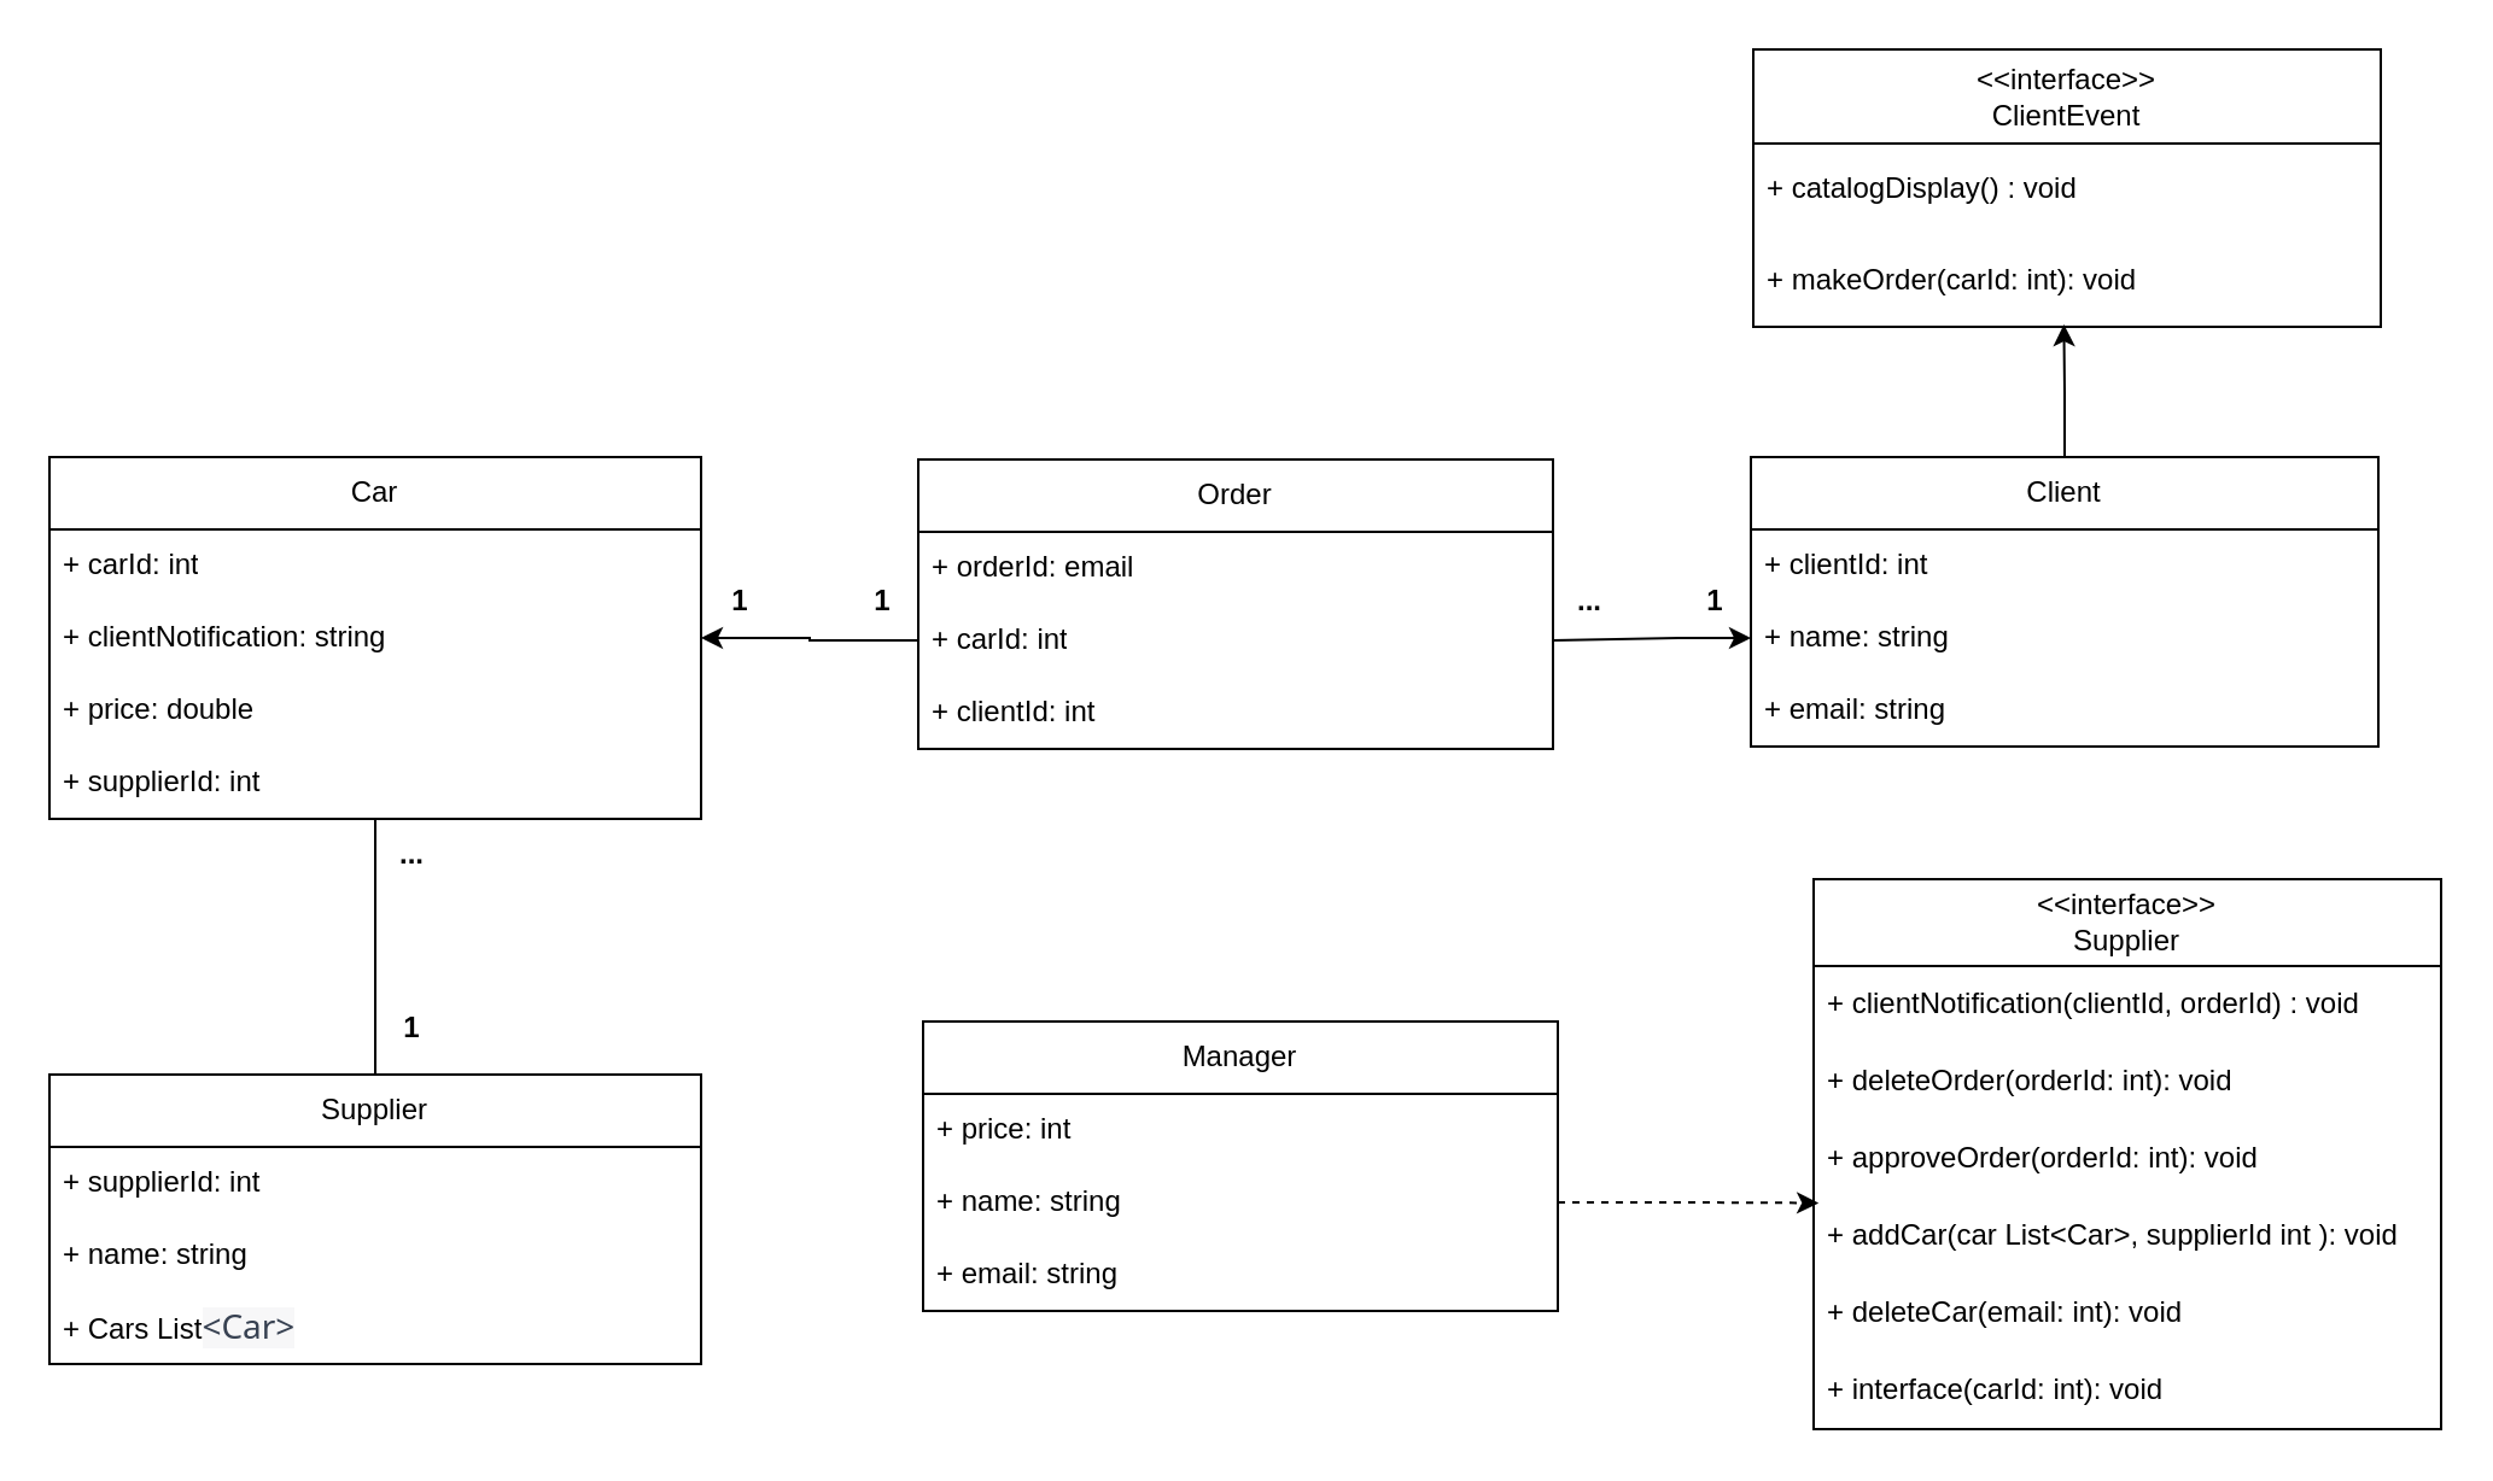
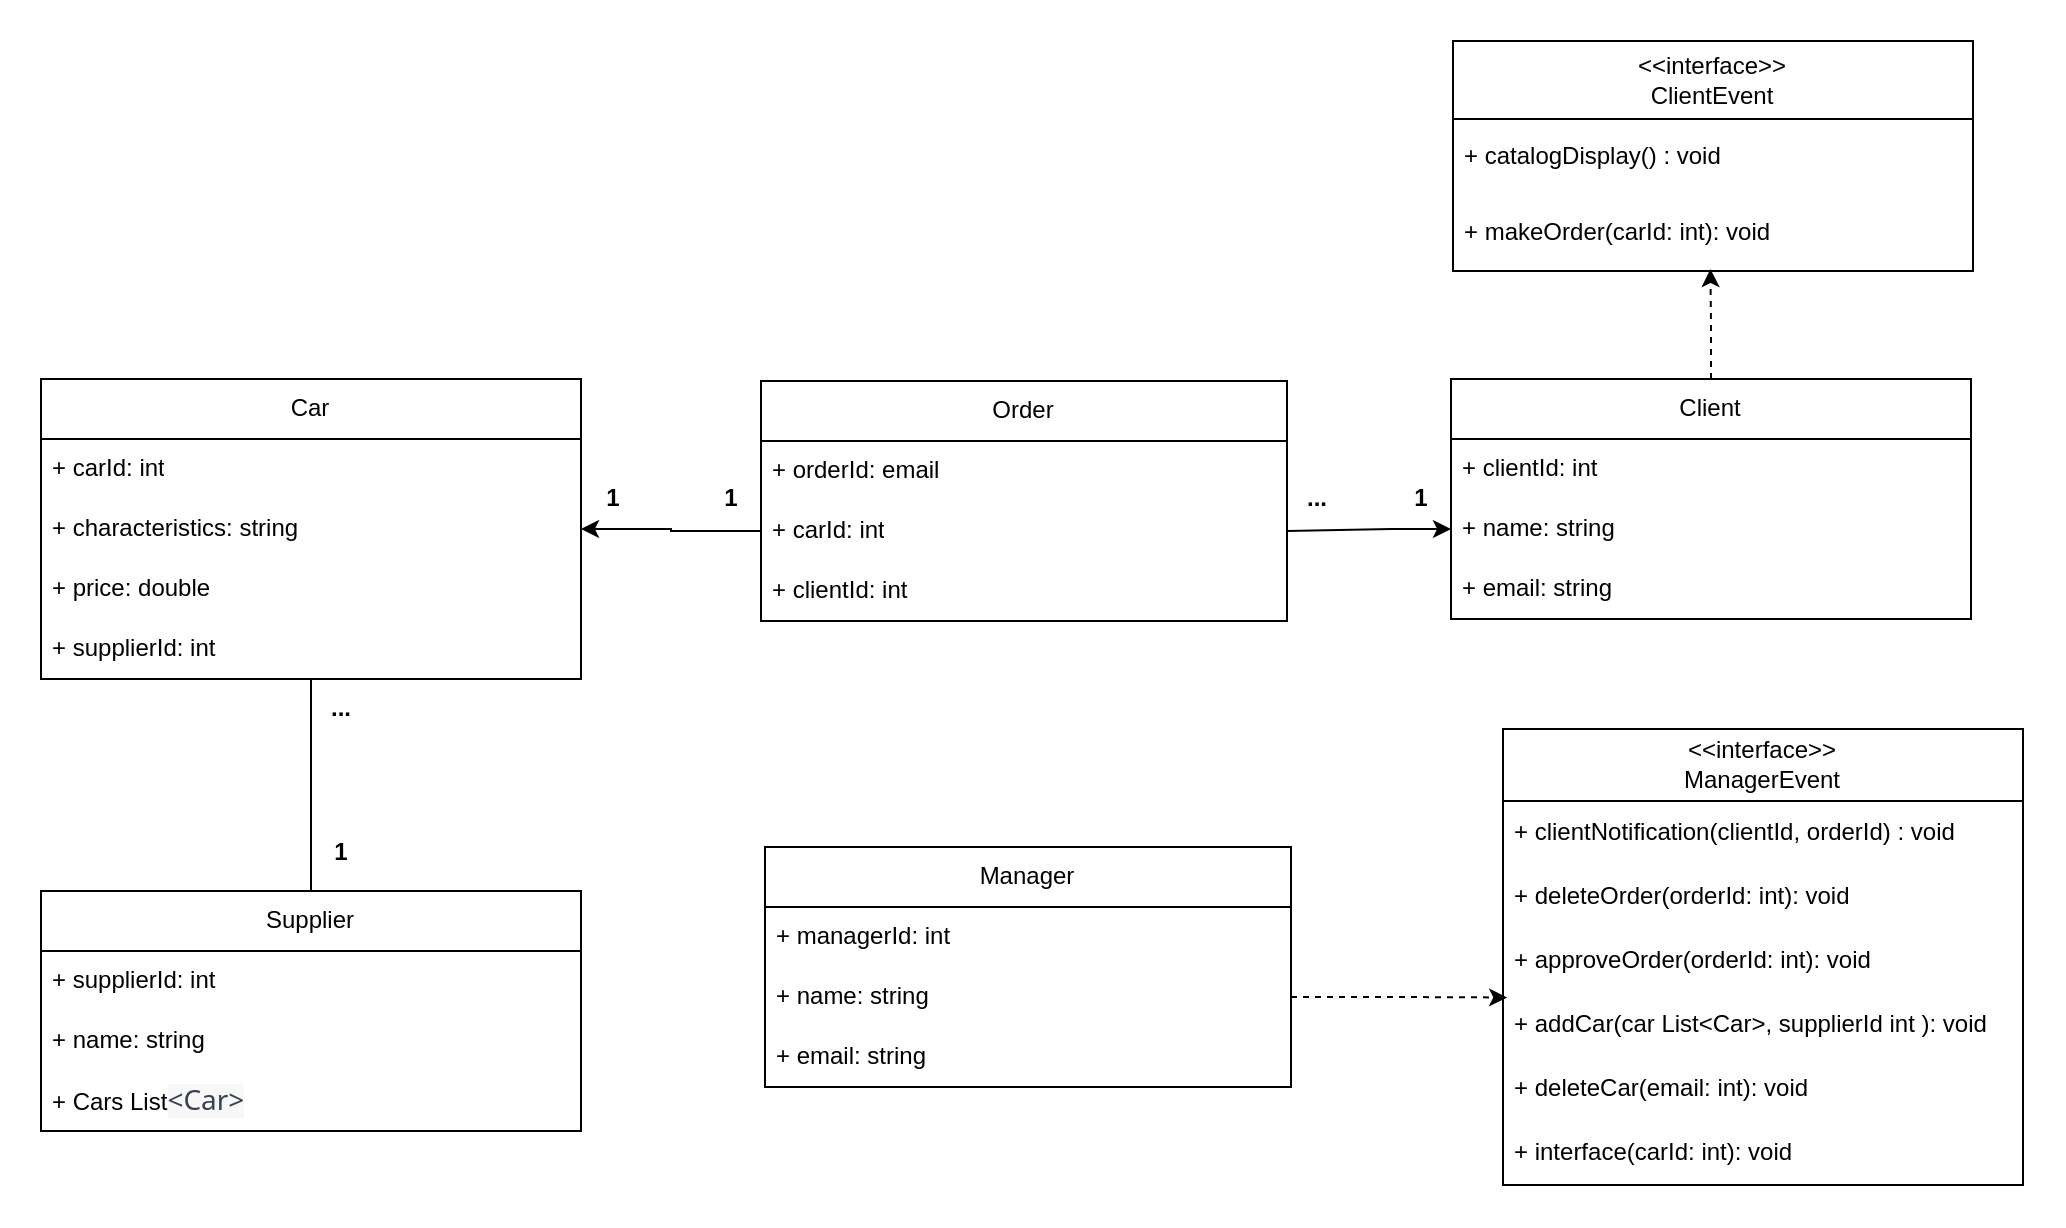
  <mxCell id="0" />
  <mxCell id="1" parent="0" />
  <mxCell id="2" style="edgeStyle=orthogonalEdgeStyle;rounded=0;orthogonalLoop=1;jettySize=auto;html=1;entryX=0.5;entryY=0;entryDx=0;entryDy=0;endArrow=none;" edge="1" parent="1" source="3" target="14"><mxGeometry relative="1" as="geometry" /></mxCell>
  <mxCell id="3" value="Car" style="swimlane;fontStyle=0;childLayout=stackLayout;horizontal=1;startSize=30;horizontalStack=0;resizeParent=1;resizeParentMax=0;resizeLast=0;collapsible=1;marginBottom=0;whiteSpace=wrap;html=1;" parent="1" vertex="1"><mxGeometry x="20" y="189" width="270" height="150" as="geometry" /></mxCell>
  <mxCell id="4" value="+ carId: int" style="text;strokeColor=none;fillColor=none;align=left;verticalAlign=middle;spacingLeft=4;spacingRight=4;overflow=hidden;points=[[0,0.5],[1,0.5]];portConstraint=eastwest;rotatable=0;whiteSpace=wrap;html=1;" parent="3" vertex="1"><mxGeometry y="30" width="270" height="30" as="geometry" /></mxCell>
- <mxCell id="5" value="+&amp;nbsp;clientNotification: string" style="text;strokeColor=none;fillColor=none;align=left;verticalAlign=middle;spacingLeft=4;spacingRight=4;overflow=hidden;points=[[0,0.5],[1,0.5]];portConstraint=eastwest;rotatable=0;whiteSpace=wrap;html=1;" parent="3" vertex="1"><mxGeometry y="60" width="270" height="30" as="geometry" /></mxCell>
+ <mxCell id="5" value="+&amp;nbsp;characteristics: string" style="text;strokeColor=none;fillColor=none;align=left;verticalAlign=middle;spacingLeft=4;spacingRight=4;overflow=hidden;points=[[0,0.5],[1,0.5]];portConstraint=eastwest;rotatable=0;whiteSpace=wrap;html=1;" parent="3" vertex="1"><mxGeometry y="60" width="270" height="30" as="geometry" /></mxCell>
  <mxCell id="6" value="+&amp;nbsp;price: double" style="text;strokeColor=none;fillColor=none;align=left;verticalAlign=middle;spacingLeft=4;spacingRight=4;overflow=hidden;points=[[0,0.5],[1,0.5]];portConstraint=eastwest;rotatable=0;whiteSpace=wrap;html=1;" parent="3" vertex="1"><mxGeometry y="90" width="270" height="30" as="geometry" /></mxCell>
  <mxCell id="7" value="+&amp;nbsp;supplierId: int" style="text;strokeColor=none;fillColor=none;align=left;verticalAlign=middle;spacingLeft=4;spacingRight=4;overflow=hidden;points=[[0,0.5],[1,0.5]];portConstraint=eastwest;rotatable=0;whiteSpace=wrap;html=1;" vertex="1" parent="3"><mxGeometry y="120" width="270" height="30" as="geometry" /></mxCell>
  <mxCell id="8" style="edgeStyle=orthogonalEdgeStyle;rounded=0;orthogonalLoop=1;jettySize=auto;html=1;entryX=1;entryY=0.5;entryDx=0;entryDy=0;startArrow=classic;startFill=1;endArrow=none;endFill=0;" parent="1" source="10" target="20" edge="1"><mxGeometry relative="1" as="geometry"><Array as="points"><mxPoint x="695" y="264" /><mxPoint x="695" y="264" /></Array></mxGeometry></mxCell>
- <mxCell id="9" style="edgeStyle=orthogonalEdgeStyle;rounded=0;orthogonalLoop=1;jettySize=auto;html=1;entryX=0.495;entryY=0.974;entryDx=0;entryDy=0;entryPerimeter=0;dashed=0;" edge="1" parent="1" source="10" target="33"><mxGeometry relative="1" as="geometry"><mxPoint x="855" y="126.2" as="targetPoint" /></mxGeometry></mxCell>
+ <mxCell id="9" style="edgeStyle=orthogonalEdgeStyle;rounded=0;orthogonalLoop=1;jettySize=auto;html=1;entryX=0.495;entryY=0.974;entryDx=0;entryDy=0;entryPerimeter=0;dashed=1;" edge="1" parent="1" source="10" target="33"><mxGeometry relative="1" as="geometry"><mxPoint x="855" y="126.2" as="targetPoint" /></mxGeometry></mxCell>
  <mxCell id="10" value="Client" style="swimlane;fontStyle=0;childLayout=stackLayout;horizontal=1;startSize=30;horizontalStack=0;resizeParent=1;resizeParentMax=0;resizeLast=0;collapsible=1;marginBottom=0;whiteSpace=wrap;html=1;" parent="1" vertex="1"><mxGeometry x="725" y="189" width="260" height="120" as="geometry" /></mxCell>
  <mxCell id="11" value="+ clientId: int" style="text;strokeColor=none;fillColor=none;align=left;verticalAlign=middle;spacingLeft=4;spacingRight=4;overflow=hidden;points=[[0,0.5],[1,0.5]];portConstraint=eastwest;rotatable=0;whiteSpace=wrap;html=1;" parent="10" vertex="1"><mxGeometry y="30" width="260" height="30" as="geometry" /></mxCell>
  <mxCell id="12" value="+&amp;nbsp;name: string" style="text;strokeColor=none;fillColor=none;align=left;verticalAlign=middle;spacingLeft=4;spacingRight=4;overflow=hidden;points=[[0,0.5],[1,0.5]];portConstraint=eastwest;rotatable=0;whiteSpace=wrap;html=1;" parent="10" vertex="1"><mxGeometry y="60" width="260" height="30" as="geometry" /></mxCell>
  <mxCell id="13" value="+&amp;nbsp;email: string" style="text;strokeColor=none;fillColor=none;align=left;verticalAlign=middle;spacingLeft=4;spacingRight=4;overflow=hidden;points=[[0,0.5],[1,0.5]];portConstraint=eastwest;rotatable=0;whiteSpace=wrap;html=1;" parent="10" vertex="1"><mxGeometry y="90" width="260" height="30" as="geometry" /></mxCell>
  <mxCell id="14" value="Supplier" style="swimlane;fontStyle=0;childLayout=stackLayout;horizontal=1;startSize=30;horizontalStack=0;resizeParent=1;resizeParentMax=0;resizeLast=0;collapsible=1;marginBottom=0;whiteSpace=wrap;html=1;" parent="1" vertex="1"><mxGeometry x="20" y="445" width="270" height="120" as="geometry" /></mxCell>
  <mxCell id="15" value="+ supplierId: int" style="text;strokeColor=none;fillColor=none;align=left;verticalAlign=middle;spacingLeft=4;spacingRight=4;overflow=hidden;points=[[0,0.5],[1,0.5]];portConstraint=eastwest;rotatable=0;whiteSpace=wrap;html=1;" parent="14" vertex="1"><mxGeometry y="30" width="270" height="30" as="geometry" /></mxCell>
  <mxCell id="16" value="+ name: string" style="text;strokeColor=none;fillColor=none;align=left;verticalAlign=middle;spacingLeft=4;spacingRight=4;overflow=hidden;points=[[0,0.5],[1,0.5]];portConstraint=eastwest;rotatable=0;whiteSpace=wrap;html=1;" parent="14" vertex="1"><mxGeometry y="60" width="270" height="30" as="geometry" /></mxCell>
  <mxCell id="17" value="+ Cars List&lt;font size=&quot;1&quot; face=&quot;Söhne, ui-sans-serif, system-ui, -apple-system, Segoe UI, Roboto, Ubuntu, Cantarell, Noto Sans, sans-serif, Helvetica Neue, Arial, Apple Color Emoji, Segoe UI Emoji, Segoe UI Symbol, Noto Color Emoji&quot; color=&quot;#374151&quot;&gt;&lt;span style=&quot;background-color: rgb(247, 247, 248); font-size: 14px;&quot;&gt;&amp;lt;Car&amp;gt;&lt;/span&gt;&lt;/font&gt;" style="text;strokeColor=none;fillColor=none;align=left;verticalAlign=middle;spacingLeft=4;spacingRight=4;overflow=hidden;points=[[0,0.5],[1,0.5]];portConstraint=eastwest;rotatable=0;whiteSpace=wrap;html=1;" parent="14" vertex="1"><mxGeometry y="90" width="270" height="30" as="geometry" /></mxCell>
  <mxCell id="18" value="Order" style="swimlane;fontStyle=0;childLayout=stackLayout;horizontal=1;startSize=30;horizontalStack=0;resizeParent=1;resizeParentMax=0;resizeLast=0;collapsible=1;marginBottom=0;whiteSpace=wrap;html=1;" parent="1" vertex="1"><mxGeometry x="380" y="190" width="263" height="120" as="geometry" /></mxCell>
  <mxCell id="19" value="+ orderId: email" style="text;strokeColor=none;fillColor=none;align=left;verticalAlign=middle;spacingLeft=4;spacingRight=4;overflow=hidden;points=[[0,0.5],[1,0.5]];portConstraint=eastwest;rotatable=0;whiteSpace=wrap;html=1;" parent="18" vertex="1"><mxGeometry y="30" width="263" height="30" as="geometry" /></mxCell>
  <mxCell id="20" value="+ carId: int" style="text;strokeColor=none;fillColor=none;align=left;verticalAlign=middle;spacingLeft=4;spacingRight=4;overflow=hidden;points=[[0,0.5],[1,0.5]];portConstraint=eastwest;rotatable=0;whiteSpace=wrap;html=1;" parent="18" vertex="1"><mxGeometry y="60" width="263" height="30" as="geometry" /></mxCell>
  <mxCell id="21" value="+ clientId: int" style="text;strokeColor=none;fillColor=none;align=left;verticalAlign=middle;spacingLeft=4;spacingRight=4;overflow=hidden;points=[[0,0.5],[1,0.5]];portConstraint=eastwest;rotatable=0;whiteSpace=wrap;html=1;" parent="18" vertex="1"><mxGeometry y="90" width="263" height="30" as="geometry" /></mxCell>
  <mxCell id="22" style="edgeStyle=orthogonalEdgeStyle;rounded=0;orthogonalLoop=1;jettySize=auto;html=1;entryX=0;entryY=0.5;entryDx=0;entryDy=0;exitX=1;exitY=0.5;exitDx=0;exitDy=0;startArrow=classic;startFill=1;endArrow=none;endFill=0;" parent="1" source="5" target="20" edge="1"><mxGeometry relative="1" as="geometry"><Array as="points" /></mxGeometry></mxCell>
  <mxCell id="23" value="&lt;b&gt;1&lt;/b&gt;" style="text;html=1;align=center;verticalAlign=middle;resizable=0;points=[];autosize=1;strokeColor=none;fillColor=none;" parent="1" vertex="1"><mxGeometry x="695" y="234" width="30" height="30" as="geometry" /></mxCell>
  <mxCell id="24" value="&lt;b&gt;...&lt;/b&gt;" style="text;html=1;align=center;verticalAlign=middle;resizable=0;points=[];autosize=1;strokeColor=none;fillColor=none;" parent="1" vertex="1"><mxGeometry x="643" y="234" width="30" height="30" as="geometry" /></mxCell>
  <mxCell id="25" value="&lt;b&gt;1&lt;/b&gt;" style="text;html=1;align=center;verticalAlign=middle;resizable=0;points=[];autosize=1;strokeColor=none;fillColor=none;" parent="1" vertex="1"><mxGeometry x="350" y="234" width="30" height="30" as="geometry" /></mxCell>
  <mxCell id="26" value="&lt;b&gt;1&lt;/b&gt;" style="text;html=1;align=center;verticalAlign=middle;resizable=0;points=[];autosize=1;strokeColor=none;fillColor=none;" parent="1" vertex="1"><mxGeometry x="291" y="234" width="30" height="30" as="geometry" /></mxCell>
  <mxCell id="27" value="Manager" style="swimlane;fontStyle=0;childLayout=stackLayout;horizontal=1;startSize=30;horizontalStack=0;resizeParent=1;resizeParentMax=0;resizeLast=0;collapsible=1;marginBottom=0;whiteSpace=wrap;html=1;" vertex="1" parent="1"><mxGeometry x="382" y="423" width="263" height="120" as="geometry" /></mxCell>
- <mxCell id="28" value="+ price: int" style="text;strokeColor=none;fillColor=none;align=left;verticalAlign=middle;spacingLeft=4;spacingRight=4;overflow=hidden;points=[[0,0.5],[1,0.5]];portConstraint=eastwest;rotatable=0;whiteSpace=wrap;html=1;" vertex="1" parent="27"><mxGeometry y="30" width="263" height="30" as="geometry" /></mxCell>
+ <mxCell id="28" value="+ managerId: int" style="text;strokeColor=none;fillColor=none;align=left;verticalAlign=middle;spacingLeft=4;spacingRight=4;overflow=hidden;points=[[0,0.5],[1,0.5]];portConstraint=eastwest;rotatable=0;whiteSpace=wrap;html=1;" vertex="1" parent="27"><mxGeometry y="30" width="263" height="30" as="geometry" /></mxCell>
  <mxCell id="29" value="+&amp;nbsp;name: string" style="text;strokeColor=none;fillColor=none;align=left;verticalAlign=middle;spacingLeft=4;spacingRight=4;overflow=hidden;points=[[0,0.5],[1,0.5]];portConstraint=eastwest;rotatable=0;whiteSpace=wrap;html=1;" vertex="1" parent="27"><mxGeometry y="60" width="263" height="30" as="geometry" /></mxCell>
  <mxCell id="30" value="+&amp;nbsp;email: string" style="text;strokeColor=none;fillColor=none;align=left;verticalAlign=middle;spacingLeft=4;spacingRight=4;overflow=hidden;points=[[0,0.5],[1,0.5]];portConstraint=eastwest;rotatable=0;whiteSpace=wrap;html=1;" vertex="1" parent="27"><mxGeometry y="90" width="263" height="30" as="geometry" /></mxCell>
  <mxCell id="31" value="&amp;lt;&amp;lt;interface&amp;gt;&amp;gt;&lt;br&gt;ClientEvent" style="swimlane;fontStyle=0;childLayout=stackLayout;horizontal=1;startSize=39;horizontalStack=0;resizeParent=1;resizeParentMax=0;resizeLast=0;collapsible=1;marginBottom=0;whiteSpace=wrap;html=1;" vertex="1" parent="1"><mxGeometry x="726" y="20" width="260" height="115" as="geometry" /></mxCell>
  <mxCell id="32" value="+ catalogDisplay() : void" style="text;strokeColor=none;fillColor=none;align=left;verticalAlign=middle;spacingLeft=4;spacingRight=4;overflow=hidden;points=[[0,0.5],[1,0.5]];portConstraint=eastwest;rotatable=0;whiteSpace=wrap;html=1;" vertex="1" parent="31"><mxGeometry y="39" width="260" height="38" as="geometry" /></mxCell>
  <mxCell id="33" value="+ makeOrder(carId: int): void" style="text;strokeColor=none;fillColor=none;align=left;verticalAlign=middle;spacingLeft=4;spacingRight=4;overflow=hidden;points=[[0,0.5],[1,0.5]];portConstraint=eastwest;rotatable=0;whiteSpace=wrap;html=1;" vertex="1" parent="31"><mxGeometry y="77" width="260" height="38" as="geometry" /></mxCell>
- <mxCell id="34" value="&amp;lt;&amp;lt;interface&amp;gt;&amp;gt;&lt;br&gt;Supplier" style="swimlane;fontStyle=0;childLayout=stackLayout;horizontal=1;startSize=36;horizontalStack=0;resizeParent=1;resizeParentMax=0;resizeLast=0;collapsible=1;marginBottom=0;whiteSpace=wrap;html=1;" vertex="1" parent="1"><mxGeometry x="751" y="364" width="260" height="228" as="geometry" /></mxCell>
+ <mxCell id="34" value="&amp;lt;&amp;lt;interface&amp;gt;&amp;gt;&lt;br&gt;ManagerEvent" style="swimlane;fontStyle=0;childLayout=stackLayout;horizontal=1;startSize=36;horizontalStack=0;resizeParent=1;resizeParentMax=0;resizeLast=0;collapsible=1;marginBottom=0;whiteSpace=wrap;html=1;" vertex="1" parent="1"><mxGeometry x="751" y="364" width="260" height="228" as="geometry" /></mxCell>
  <mxCell id="35" value="+ clientNotification(clientId, orderId) : void" style="text;strokeColor=none;fillColor=none;align=left;verticalAlign=middle;spacingLeft=4;spacingRight=4;overflow=hidden;points=[[0,0.5],[1,0.5]];portConstraint=eastwest;rotatable=0;whiteSpace=wrap;html=1;" vertex="1" parent="34"><mxGeometry y="36" width="260" height="32" as="geometry" /></mxCell>
  <mxCell id="36" value="+ deleteOrder(orderId: int): void" style="text;strokeColor=none;fillColor=none;align=left;verticalAlign=middle;spacingLeft=4;spacingRight=4;overflow=hidden;points=[[0,0.5],[1,0.5]];portConstraint=eastwest;rotatable=0;whiteSpace=wrap;html=1;" vertex="1" parent="34"><mxGeometry y="68" width="260" height="32" as="geometry" /></mxCell>
  <mxCell id="37" value="+ approveOrder(orderId: int): void" style="text;strokeColor=none;fillColor=none;align=left;verticalAlign=middle;spacingLeft=4;spacingRight=4;overflow=hidden;points=[[0,0.5],[1,0.5]];portConstraint=eastwest;rotatable=0;whiteSpace=wrap;html=1;" vertex="1" parent="34"><mxGeometry y="100" width="260" height="32" as="geometry" /></mxCell>
  <mxCell id="38" value="+ addCar(car List&amp;lt;Car&amp;gt;, supplierId int ): void" style="text;strokeColor=none;fillColor=none;align=left;verticalAlign=middle;spacingLeft=4;spacingRight=4;overflow=hidden;points=[[0,0.5],[1,0.5]];portConstraint=eastwest;rotatable=0;whiteSpace=wrap;html=1;" vertex="1" parent="34"><mxGeometry y="132" width="260" height="32" as="geometry" /></mxCell>
  <mxCell id="39" value="+ deleteCar(email: int): void" style="text;strokeColor=none;fillColor=none;align=left;verticalAlign=middle;spacingLeft=4;spacingRight=4;overflow=hidden;points=[[0,0.5],[1,0.5]];portConstraint=eastwest;rotatable=0;whiteSpace=wrap;html=1;" vertex="1" parent="34"><mxGeometry y="164" width="260" height="32" as="geometry" /></mxCell>
  <mxCell id="40" value="+ interface(carId: int): void" style="text;strokeColor=none;fillColor=none;align=left;verticalAlign=middle;spacingLeft=4;spacingRight=4;overflow=hidden;points=[[0,0.5],[1,0.5]];portConstraint=eastwest;rotatable=0;whiteSpace=wrap;html=1;" vertex="1" parent="34"><mxGeometry y="196" width="260" height="32" as="geometry" /></mxCell>
  <mxCell id="41" value="&lt;b&gt;1&lt;/b&gt;" style="text;html=1;align=center;verticalAlign=middle;resizable=0;points=[];autosize=1;strokeColor=none;fillColor=none;" vertex="1" parent="1"><mxGeometry x="155" y="411" width="30" height="30" as="geometry" /></mxCell>
  <mxCell id="42" value="&lt;b&gt;...&lt;/b&gt;" style="text;html=1;align=center;verticalAlign=middle;resizable=0;points=[];autosize=1;strokeColor=none;fillColor=none;" vertex="1" parent="1"><mxGeometry x="155" y="339" width="30" height="30" as="geometry" /></mxCell>
  <mxCell id="43" value="" style="edgeStyle=orthogonalEdgeStyle;rounded=0;orthogonalLoop=1;jettySize=auto;html=1;entryX=0.008;entryY=0.07;entryDx=0;entryDy=0;entryPerimeter=0;dashed=1;" edge="1" parent="1" source="29" target="38"><mxGeometry relative="1" as="geometry" /></mxCell>
